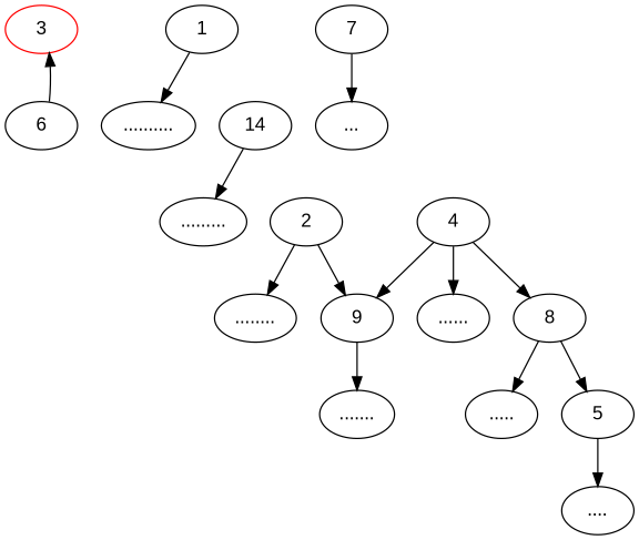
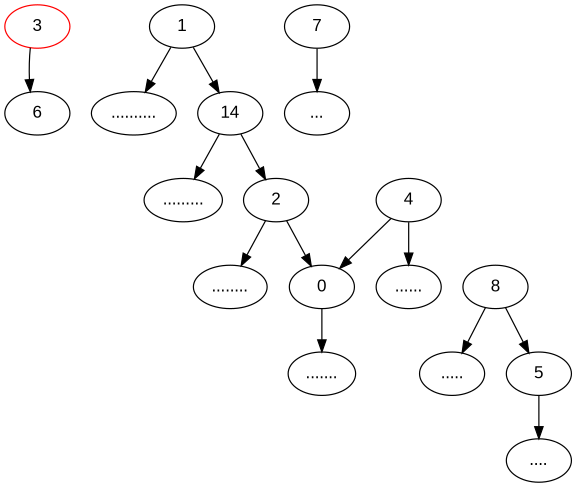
  digraph {
    node [fontname=Arial]
    3 [color=red]
    1
    ".........."
    n4 [label=14]
    "........."
    2
    "........"
-   9
+   9 [label=0]
    "......."
    4
    "......"
    8
    "....."
    5
    "...."
    7
    "..."
    6
    1 -> ".........."
+   1 -> n4
    n4 -> "........."
+   n4 -> 2
    2 -> "........"
    2 -> 9
    9 -> "......."
    4 -> 9
    4 -> "......"
-   4 -> 8
    8 -> "....."
    8 -> 5
    5 -> "...."
    7 -> "..."
-   6 -> 3
+   3 -> 6
  }
